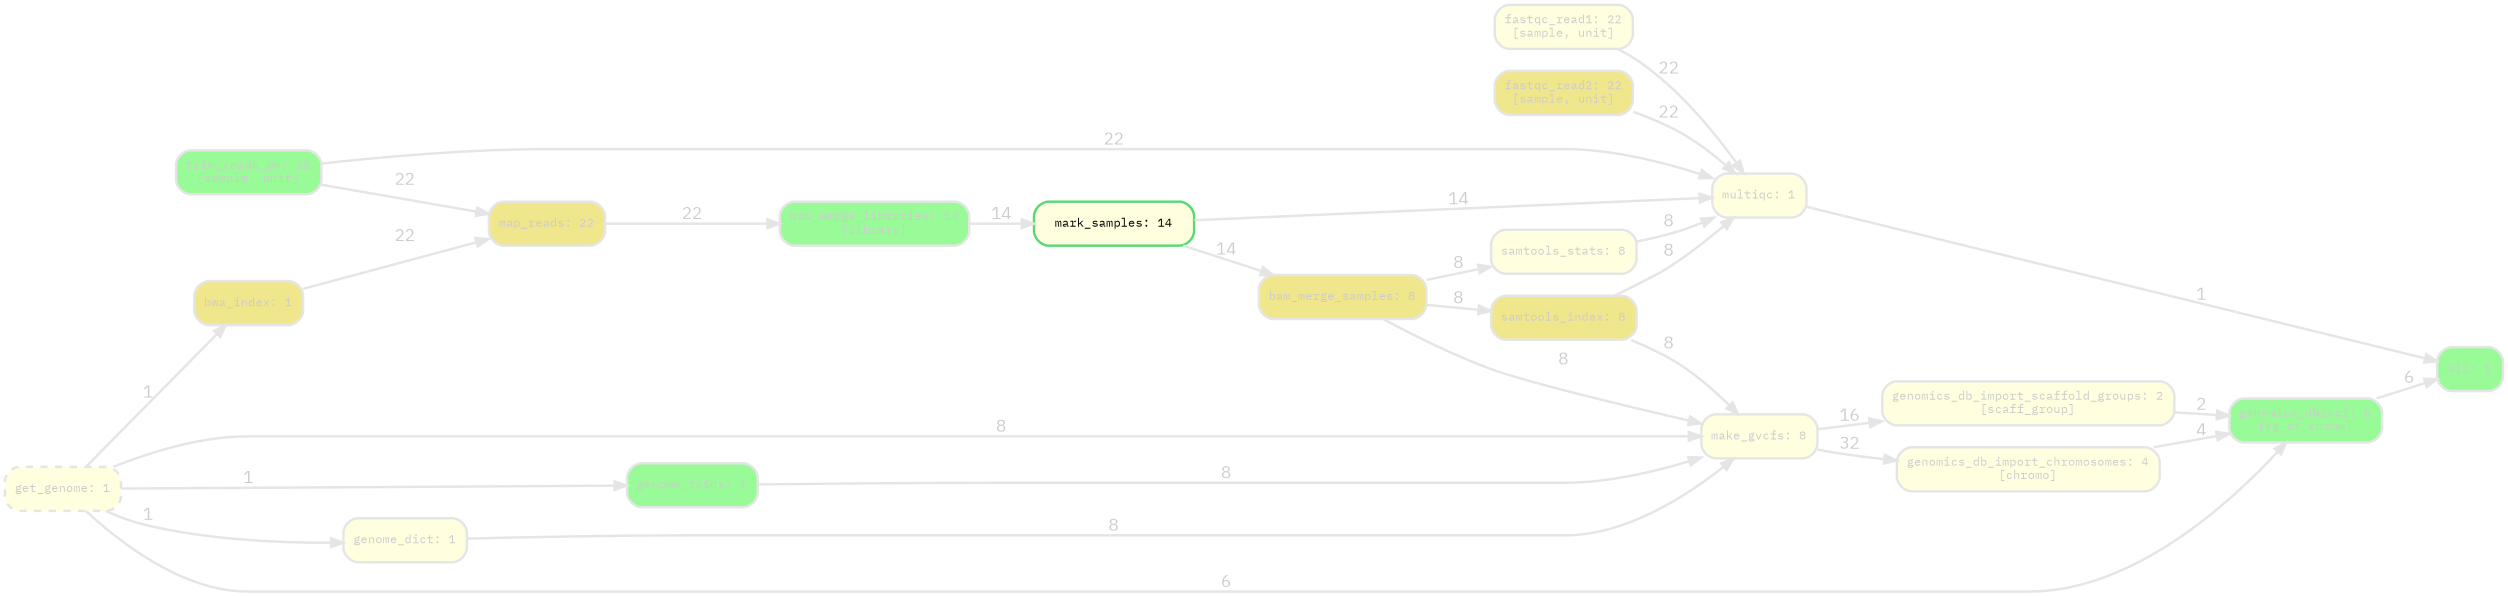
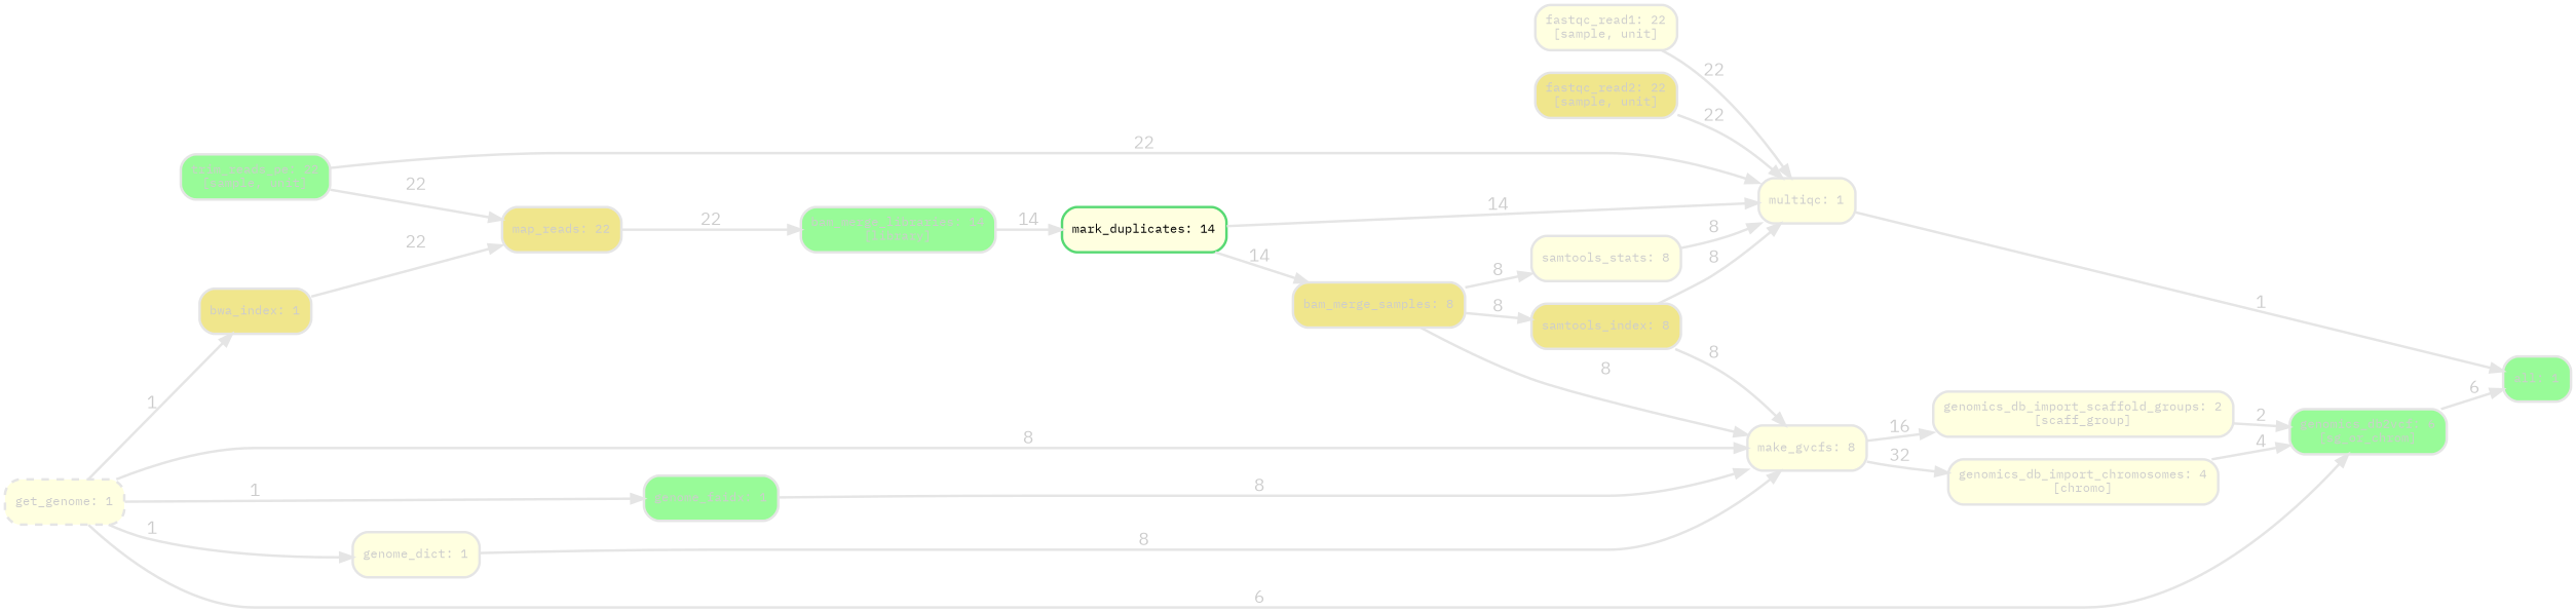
  digraph {
    bgcolor=white
    rankdir=LR
    fontname="IBM Plex Mono"
    node [color=gray90 fontcolor=gray80 fontname="IBM Plex Mono" fontsize=10 penwidth=2 shape=box style="rounded,filled" fillcolor=lightyellow]
    edge [color=gray90 fontcolor=gray80 penwidth=2 fontname="IBM Plex Mono"]
    n1 [label="bam_merge_libraries: 14\n[library]" fillcolor=palegreen]
-   n2 [color="0.37 0.6 0.85" fontcolor=black label="mark_samples: 14" penwith=4]
+   n2 [color="0.37 0.6 0.85" fontcolor=black label="mark_duplicates: 14" penwith=4]
    n3 [label="bam_merge_samples: 8" fillcolor=khaki]
    n4 [label="make_gvcfs: 8"]
    n5 [label="samtools_index: 8" fillcolor=khaki]
    n6 [label="samtools_stats: 8"]
    n7 [label="bwa_index: 1" fillcolor=khaki]
    n8 [label="map_reads: 22" fillcolor=khaki]
    n9 [label="fastqc_read1: 22\n[sample, unit]"]
    n10 [label="multiqc: 1"]
    n11 [label="fastqc_read2: 22\n[sample, unit]" fillcolor=khaki]
    n12 [label="genome_dict: 1"]
    n13 [label="genome_faidx: 1" fillcolor=palegreen]
    n14 [label="genomics_db_import_chromosomes: 4\n[chromo]"]
    n15 [label="genomics_db2vcf: 6\n[sg_or_chrom]" fillcolor=palegreen]
    n16 [label="genomics_db_import_scaffold_groups: 2\n[scaff_group]"]
    n17 [label="all: 1" fillcolor=palegreen]
    n18 [label="get_genome: 1" style="rounded,dashed,filled"]
    n19 [label="trim_reads_pe: 22\n[sample, unit]" fillcolor=palegreen]
    n1 -> n2 [label=14]
    n2 -> n3 [label=14]
    n2 -> n10 [label=14]
    n3 -> n4 [label=8]
    n3 -> n5 [label=8]
    n3 -> n6 [label=8]
    n4 -> n14 [label=32]
    n4 -> n16 [label=16]
    n5 -> n4 [label=8]
    n5 -> n10 [label=8]
    n6 -> n10 [label=8]
    n7 -> n8 [label=22]
    n8 -> n1 [label=22]
    n9 -> n10 [label=22]
    n10 -> n17 [label=1]
    n11 -> n10 [label=22]
    n12 -> n4 [label=8]
    n13 -> n4 [label=8]
    n14 -> n15 [label=4]
    n15 -> n17 [label=6]
    n16 -> n15 [label=2]
    n18 -> n4 [label=8]
    n18 -> n7 [label=1]
    n18 -> n12 [label=1]
    n18 -> n13 [label=1]
    n18 -> n15 [label=6]
    n19 -> n8 [label=22]
    n19 -> n10 [label=22]
  }
